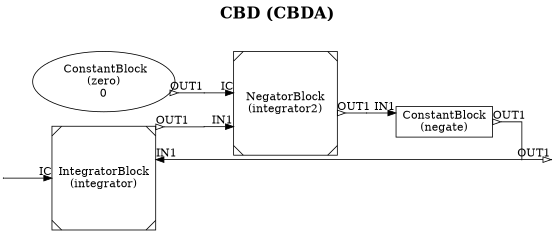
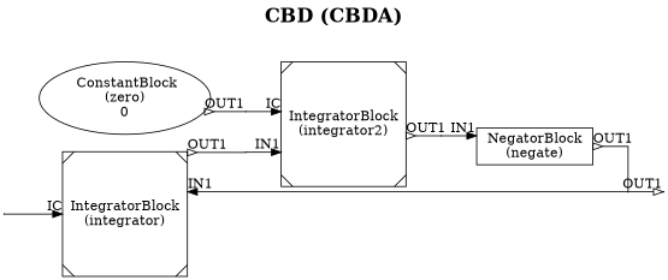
  digraph {
    fontsize=20
    label=<<B>CBD (CBDA)</B>>
    labelloc=t
    rankdir=LR
    splines=ortho
    node [shape=point]
    edge [arrowhead=normal arrowtail=none dir=both]
    n1 [label="IntegratorBlock\n(integrator)" shape=Msquare]
    inter_4752143600_OUT1 [height=0.01 width=0.01]
-   n3 [label="NegatorBlock\n(integrator2)" shape=Msquare]
+   n3 [label="IntegratorBlock\n(integrator2)" shape=Msquare]
    inter_4765076160_OUT1 [height=0.01 width=0.01]
    node_4752143792_OUT1 [height=0.01 width=0.01]
    inter_4765075920_OUT1 [height=0.01 width=0.01]
    inter_4765073616_OUT1 [height=0.01 width=0.01]
-   n8 [label="ConstantBlock\n(negate)" shape=box]
+   n8 [label="NegatorBlock\n(negate)" shape=box]
    inter_4765076016_OUT1 [height=0.01 width=0.01]
    n10 [label=" ConstantBlock\n(zero)\n0" shape=ellipse]
    n1 -> inter_4752143600_OUT1 [arrowhead=none arrowtail=oinv taillabel=OUT1]
    inter_4752143600_OUT1 -> n3 [headlabel=IN1]
    n3 -> inter_4765073616_OUT1 [arrowhead=none arrowtail=oinv taillabel=OUT1]
    inter_4765076160_OUT1 -> n1 [headlabel=IN1]
    inter_4765076160_OUT1 -> node_4752143792_OUT1 [arrowhead=onormal headlabel=OUT1]
    inter_4765075920_OUT1 -> n1 [headlabel=IC]
    inter_4765073616_OUT1 -> n8 [headlabel=IN1]
    n8 -> inter_4765076160_OUT1 [arrowhead=none arrowtail=oinv taillabel=OUT1]
    inter_4765076016_OUT1 -> n3 [headlabel=IC]
    n10 -> inter_4765076016_OUT1 [arrowhead=none arrowtail=oinv taillabel=OUT1]
  }
